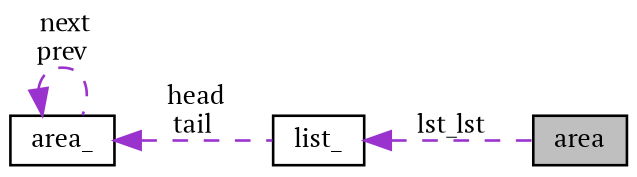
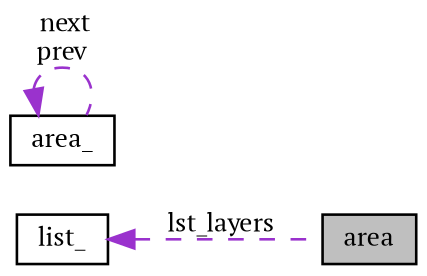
  digraph {
    fontname="PT Serif"
    rankdir=LR
    node [color=black fillcolor=white fontname="PT Serif" fontsize=10 shape=record style=filled]
    edge [color=darkorchid3 dir=back fontname="PT Serif" fontsize=10 labelfontname=Helvetica labelfontsize=10 style=dashed]
    n1 [fillcolor=grey75 fontcolor=black height=0.2 label=area width=0.4]
    n2 [height=0.2 label=list_ width=0.4]
    n3 [height=0.2 label=area_ width=0.4]
-   n2 -> n1 [label=" lst_lst"]
-   n3 -> n2 [label=" head\ntail"]
+   n2 -> n1 [label=" lst_layers"]
    n3 -> n3 [label=" next\nprev"]
  }
